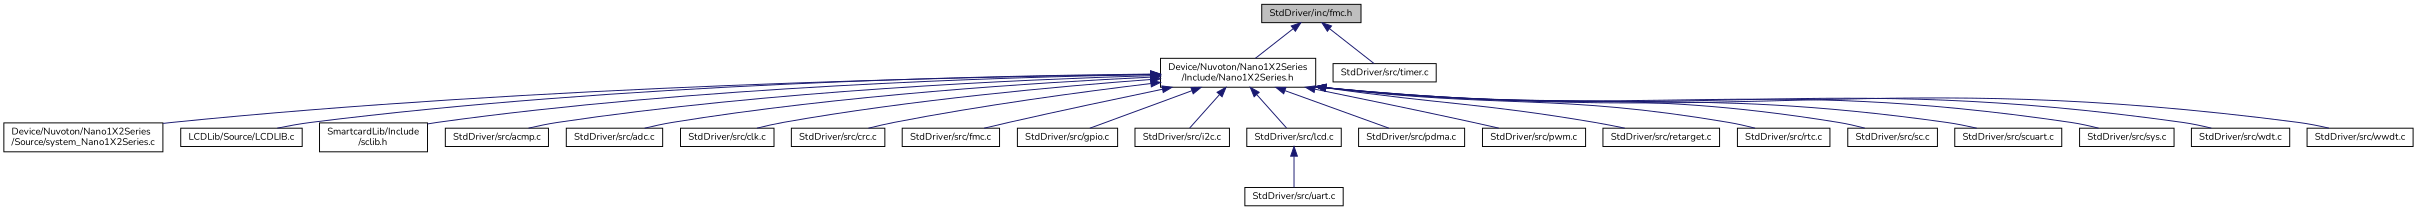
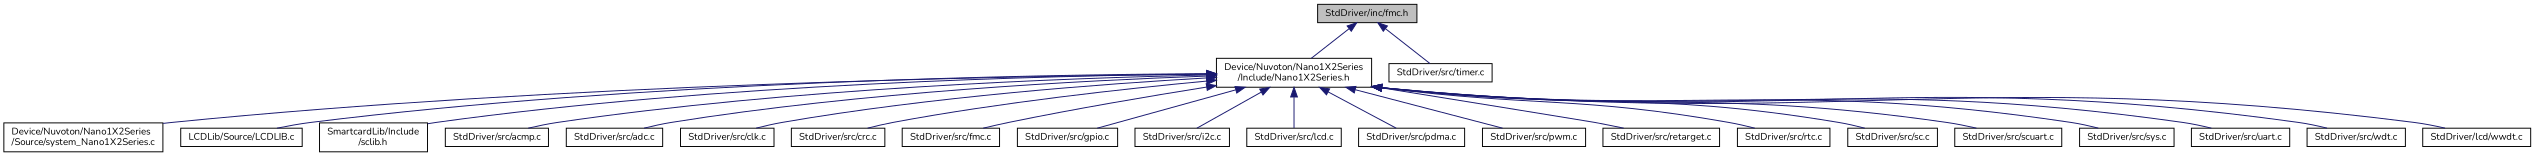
  digraph {
    fontname=Nunito
    node [color=black fillcolor=white fontname=Nunito fontsize=10 shape=record style=filled]
    edge [color=midnightblue dir=back fontname=Nunito fontsize=10 labelfontname=Helvetica labelfontsize=10 style=solid]
    n1 [fillcolor=grey75 fontcolor=black height=0.2 label="StdDriver/inc/fmc.h" width=0.4]
    n2 [height=0.2 label="Device/Nuvoton/Nano1X2Series\l/Include/Nano1X2Series.h" width=0.4]
    n3 [height=0.2 label="StdDriver/src/timer.c" width=0.4]
    n4 [height=0.2 label="Device/Nuvoton/Nano1X2Series\l/Source/system_Nano1X2Series.c" width=0.4]
    n5 [height=0.2 label="LCDLib/Source/LCDLIB.c" width=0.4]
    n6 [height=0.2 label="SmartcardLib/Include\l/sclib.h" width=0.4]
    n7 [height=0.2 label="StdDriver/src/acmp.c" width=0.4]
    n8 [height=0.2 label="StdDriver/src/adc.c" width=0.4]
    n9 [height=0.2 label="StdDriver/src/clk.c" width=0.4]
    n10 [height=0.2 label="StdDriver/src/crc.c" width=0.4]
    n11 [height=0.2 label="StdDriver/src/fmc.c" width=0.4]
    n12 [height=0.2 label="StdDriver/src/gpio.c" width=0.4]
    n13 [height=0.2 label="StdDriver/src/i2c.c" width=0.4]
    n14 [height=0.2 label="StdDriver/src/lcd.c" width=0.4]
    n15 [height=0.2 label="StdDriver/src/pdma.c" width=0.4]
    n16 [height=0.2 label="StdDriver/src/pwm.c" width=0.4]
    n17 [height=0.2 label="StdDriver/src/retarget.c" width=0.4]
    n18 [height=0.2 label="StdDriver/src/rtc.c" width=0.4]
    n19 [height=0.2 label="StdDriver/src/sc.c" width=0.4]
    n20 [height=0.2 label="StdDriver/src/scuart.c" width=0.4]
    n21 [height=0.2 label="StdDriver/src/sys.c" width=0.4]
    n22 [height=0.2 label="StdDriver/src/uart.c" width=0.4]
    n23 [height=0.2 label="StdDriver/src/wdt.c" width=0.4]
-   n24 [height=0.2 label="StdDriver/src/wwdt.c" width=0.4]
+   n24 [height=0.2 label="StdDriver/lcd/wwdt.c" width=0.4]
    n1 -> n2
    n1 -> n3
    n2 -> n4
    n2 -> n5
    n2 -> n6
    n2 -> n7
    n2 -> n8
    n2 -> n9
    n2 -> n10
    n2 -> n11
    n2 -> n12
    n2 -> n13
    n2 -> n14
    n2 -> n15
    n2 -> n16
    n2 -> n17
    n2 -> n18
    n2 -> n19
    n2 -> n20
    n2 -> n21
-   n14 -> n22
+   n2 -> n22
    n2 -> n23
    n2 -> n24
  }
